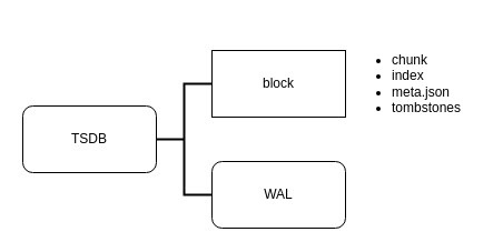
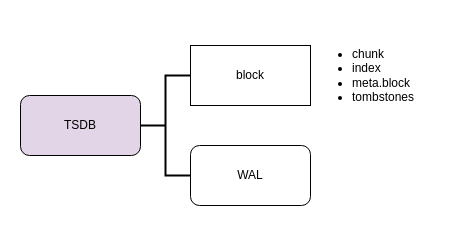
  <mxCell id="0" />
  <mxCell id="1" parent="0" />
- <mxCell id="2" value="TSDB" style="rounded=1;whiteSpace=wrap;html=1;" parent="1" vertex="1"><mxGeometry x="20" y="95" width="120" height="60" as="geometry" /></mxCell>
+ <mxCell id="2" value="TSDB" style="rounded=1;whiteSpace=wrap;html=1;fillColor=#e1d5e7;" parent="1" vertex="1"><mxGeometry x="20" y="95" width="120" height="60" as="geometry" /></mxCell>
  <mxCell id="3" value="" style="strokeWidth=2;html=1;shape=mxgraph.flowchart.annotation_2;align=left;labelPosition=right;pointerEvents=1;" parent="1" vertex="1"><mxGeometry x="140" y="75" width="50" height="100" as="geometry" /></mxCell>
  <mxCell id="4" value="block" style="rounded=0;whiteSpace=wrap;html=1;" parent="1" vertex="1"><mxGeometry x="190" y="45" width="120" height="60" as="geometry" /></mxCell>
  <mxCell id="5" value="WAL" style="whiteSpace=wrap;html=1;rounded=1;" parent="1" vertex="1"><mxGeometry x="190" y="145" width="120" height="60" as="geometry" /></mxCell>
- <mxCell id="6" value="&lt;ul&gt;&lt;li&gt;chunk&lt;/li&gt;&lt;li&gt;index&lt;/li&gt;&lt;li&gt;meta.json&lt;/li&gt;&lt;li&gt;tombstones&lt;/li&gt;&lt;/ul&gt;" style="text;strokeColor=none;fillColor=none;html=1;whiteSpace=wrap;verticalAlign=middle;overflow=hidden;" parent="1" vertex="1"><mxGeometry x="310" y="20" width="120" height="110" as="geometry" /></mxCell>
+ <mxCell id="6" value="&lt;ul&gt;&lt;li&gt;chunk&lt;/li&gt;&lt;li&gt;index&lt;/li&gt;&lt;li&gt;meta.block&lt;/li&gt;&lt;li&gt;tombstones&lt;/li&gt;&lt;/ul&gt;" style="text;strokeColor=none;fillColor=none;html=1;whiteSpace=wrap;verticalAlign=middle;overflow=hidden;" parent="1" vertex="1"><mxGeometry x="310" y="20" width="120" height="110" as="geometry" /></mxCell>
